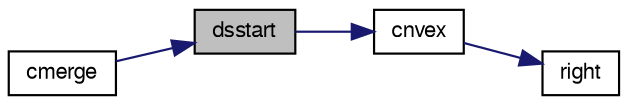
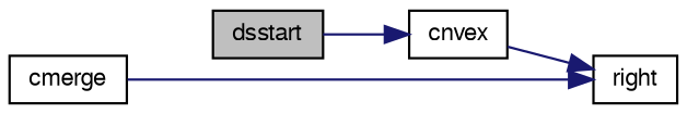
  digraph {
    rankdir=LR
    node [color=black fillcolor=white fontname=FreeSans fontsize=10 shape=record style=filled]
    edge [color=midnightblue fontname=FreeSans fontsize=10 labelfontname=FreeSans labelfontsize=10 style=solid]
    n1 [fillcolor=grey75 fontcolor=black height=0.2 label=dsstart width=0.4]
    n2 [height=0.2 label=cnvex width=0.4]
    n3 [height=0.2 label=right width=0.4]
    n4 [height=0.2 label=cmerge width=0.4]
    n1 -> n2
    n2 -> n3
-   n4 -> n1
+   n4 -> n3
  }
